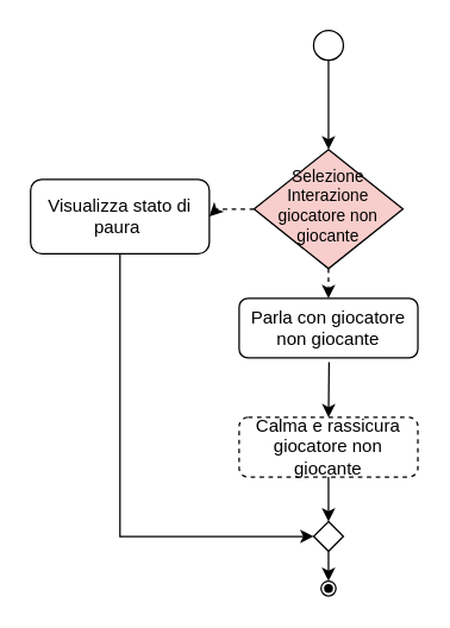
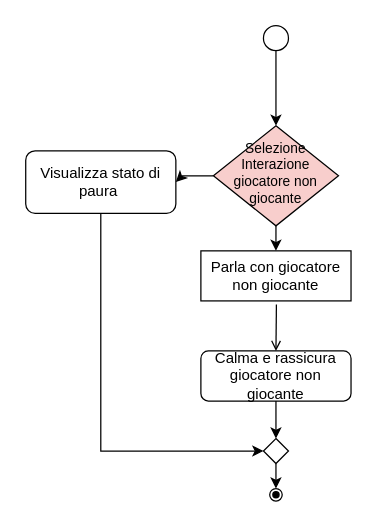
  <mxCell id="0" />
  <mxCell id="1" parent="0" />
  <mxCell id="2" value="" style="ellipse;whiteSpace=wrap;html=1;aspect=fixed;" vertex="1" parent="1"><mxGeometry x="210" y="20" width="20" height="20" as="geometry" /></mxCell>
  <mxCell id="3" value="" style="endArrow=classic;html=1;rounded=0;exitX=0.5;exitY=1;exitDx=0;exitDy=0;" edge="1" parent="1" source="2"><mxGeometry width="50" height="50" relative="1" as="geometry"><mxPoint x="140" y="100" as="sourcePoint" /><mxPoint x="220" y="100" as="targetPoint" /></mxGeometry></mxCell>
  <mxCell id="4" value="Visualizza stato di paura&amp;nbsp;" style="rounded=1;whiteSpace=wrap;html=1;fontSize=12;glass=0;strokeWidth=1;shadow=0;" vertex="1" parent="1"><mxGeometry x="20" y="120" width="120" height="50" as="geometry" /></mxCell>
  <mxCell id="5" value="Selezione Interazione giocatore non giocante" style="rhombus;whiteSpace=wrap;html=1;shadow=0;fontFamily=Helvetica;fontSize=11;align=center;strokeWidth=1;spacing=6;spacingTop=-4;fillColor=#f8cecc;" vertex="1" parent="1"><mxGeometry x="170" y="100" width="100" height="80" as="geometry" /></mxCell>
  <mxCell id="6" value="" style="endArrow=classic;html=1;rounded=0;entryX=0.5;entryY=0;entryDx=0;entryDy=0;exitX=0.5;exitY=1;exitDx=0;exitDy=0;" edge="1" parent="1" target="12" source="15"><mxGeometry width="50" height="50" relative="1" as="geometry"><mxPoint x="360" y="300" as="sourcePoint" /><mxPoint x="56" y="490" as="targetPoint" /><Array as="points"><mxPoint x="220" y="340" /></Array></mxGeometry></mxCell>
  <mxCell id="7" value="" style="ellipse;whiteSpace=wrap;html=1;aspect=fixed;" vertex="1" parent="1"><mxGeometry x="215" y="390" width="10" height="10" as="geometry" /></mxCell>
  <mxCell id="8" value="" style="ellipse;whiteSpace=wrap;html=1;aspect=fixed;fillColor=#000000;" vertex="1" parent="1"><mxGeometry x="217.5" y="392.5" width="5" height="5" as="geometry" /></mxCell>
- <mxCell id="9" value="" style="endArrow=classic;html=1;rounded=0;entryX=1;entryY=0.5;entryDx=0;entryDy=0;exitX=0;exitY=0.5;exitDx=0;exitDy=0;dashed=1;" edge="1" parent="1" source="5" target="4"><mxGeometry width="50" height="50" relative="1" as="geometry"><mxPoint x="166" y="141" as="sourcePoint" /><mxPoint x="70" y="141" as="targetPoint" /><Array as="points"><mxPoint x="145" y="140" /></Array></mxGeometry></mxCell>
- <mxCell id="10" value="Parla con giocatore non giocante" style="rounded=1;whiteSpace=wrap;html=1;fontSize=12;glass=0;strokeWidth=1;shadow=0;" vertex="1" parent="1"><mxGeometry x="160" y="200" width="120" height="40" as="geometry" /></mxCell>
- <mxCell id="11" value="" style="endArrow=classic;html=1;rounded=0;exitX=0.5;exitY=1;exitDx=0;exitDy=0;entryX=0.5;entryY=0;entryDx=0;entryDy=0;dashed=1;" edge="1" parent="1" target="10" source="5"><mxGeometry width="50" height="50" relative="1" as="geometry"><mxPoint x="440" y="151" as="sourcePoint" /><mxPoint x="344" y="151" as="targetPoint" /><Array as="points"><mxPoint x="220" y="190" /></Array></mxGeometry></mxCell>
+ <mxCell id="9" value="" style="endArrow=classic;html=1;rounded=0;entryX=1;entryY=0.5;entryDx=0;entryDy=0;exitX=0;exitY=0.5;exitDx=0;exitDy=0;" edge="1" parent="1" source="5" target="4"><mxGeometry width="50" height="50" relative="1" as="geometry"><mxPoint x="166" y="141" as="sourcePoint" /><mxPoint x="70" y="141" as="targetPoint" /><Array as="points"><mxPoint x="145" y="140" /></Array></mxGeometry></mxCell>
+ <mxCell id="10" value="Parla con giocatore non giocante" style="whiteSpace=wrap;html=1;fontSize=12;glass=0;strokeWidth=1;shadow=0;rounded=0;" vertex="1" parent="1"><mxGeometry x="160" y="200" width="120" height="40" as="geometry" /></mxCell>
+ <mxCell id="11" value="" style="endArrow=classic;html=1;rounded=0;exitX=0.5;exitY=1;exitDx=0;exitDy=0;entryX=0.5;entryY=0;entryDx=0;entryDy=0;" edge="1" parent="1" target="10" source="5"><mxGeometry width="50" height="50" relative="1" as="geometry"><mxPoint x="440" y="151" as="sourcePoint" /><mxPoint x="344" y="151" as="targetPoint" /><Array as="points"><mxPoint x="220" y="190" /></Array></mxGeometry></mxCell>
  <mxCell id="12" value="" style="rhombus;whiteSpace=wrap;html=1;labelBackgroundColor=#000000;labelBorderColor=default;textShadow=1;fillColor=none;" vertex="1" parent="1"><mxGeometry x="210" y="350" width="20" height="20" as="geometry" /></mxCell>
  <mxCell id="13" value="" style="endArrow=classic;html=1;rounded=0;entryX=0;entryY=0.5;entryDx=0;entryDy=0;exitX=0.5;exitY=1;exitDx=0;exitDy=0;" edge="1" parent="1" source="4" target="12"><mxGeometry width="50" height="50" relative="1" as="geometry"><mxPoint x="370" y="250" as="sourcePoint" /><mxPoint x="240" y="330" as="targetPoint" /><Array as="points"><mxPoint x="80" y="360" /></Array></mxGeometry></mxCell>
  <mxCell id="14" value="" style="endArrow=classic;html=1;rounded=0;entryX=0.5;entryY=0;entryDx=0;entryDy=0;exitX=0.5;exitY=1;exitDx=0;exitDy=0;" edge="1" parent="1" source="12" target="7"><mxGeometry width="50" height="50" relative="1" as="geometry"><mxPoint x="55" y="410" as="sourcePoint" /><mxPoint x="175" y="490" as="targetPoint" /><Array as="points" /></mxGeometry></mxCell>
- <mxCell id="15" value="Calma e rassicura giocatore non giocante" style="rounded=1;whiteSpace=wrap;html=1;fontSize=12;glass=0;strokeWidth=1;shadow=0;dashed=1;" vertex="1" parent="1"><mxGeometry x="160" y="280" width="120" height="40" as="geometry" /></mxCell>
- <mxCell id="16" value="" style="endArrow=classic;html=1;rounded=0;exitX=0.503;exitY=1.07;exitDx=0;exitDy=0;entryX=0.5;entryY=0;entryDx=0;entryDy=0;exitPerimeter=0;" edge="1" parent="1" source="10" target="15"><mxGeometry width="50" height="50" relative="1" as="geometry"><mxPoint x="280" y="150" as="sourcePoint" /><mxPoint x="365" y="211" as="targetPoint" /><Array as="points" /></mxGeometry></mxCell>
+ <mxCell id="15" value="Calma e rassicura giocatore non giocante" style="rounded=1;whiteSpace=wrap;html=1;fontSize=12;glass=0;strokeWidth=1;shadow=0;" vertex="1" parent="1"><mxGeometry x="160" y="280" width="120" height="40" as="geometry" /></mxCell>
+ <mxCell id="16" value="" style="endArrow=open;html=1;rounded=0;exitX=0.503;exitY=1.07;exitDx=0;exitDy=0;entryX=0.5;entryY=0;entryDx=0;entryDy=0;exitPerimeter=0;" edge="1" parent="1" source="10" target="15"><mxGeometry width="50" height="50" relative="1" as="geometry"><mxPoint x="280" y="150" as="sourcePoint" /><mxPoint x="365" y="211" as="targetPoint" /><Array as="points" /></mxGeometry></mxCell>
